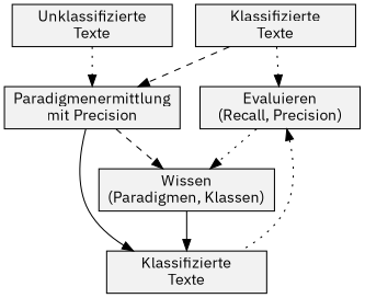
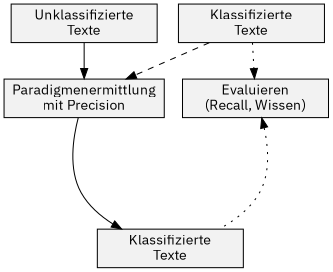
  digraph {
    fontname="IBM Plex Sans"
    rankdir=TD
    node [fillcolor=gray95 fontname="IBM Plex Sans" shape=box style=filled]
    edge [fontname="IBM Plex Sans"]
    n1 [label="Klassifizierte\nTexte" width=2]
    n2 [label="Paradigmenermittlung\nmit Precision" width=2]
-   n3 [label="Evaluieren\n(Recall, Precision)" width=2]
-   n4 [label="Wissen\n(Paradigmen, Klassen)" width=2]
+   n3 [label="Evaluieren\n(Recall, Wissen)" width=2]
    n5 [label="Klassifizierte\nTexte" width=2]
    n6 [label="Unklassifizierte\nTexte" width=2]
    n1 -> n2 [style=dashed]
    n1 -> n3 [style=dotted]
-   n2 -> n4 [style=dashed]
    n2 -> n5
-   n3 -> n4 [style=dotted]
    n3 -> n5 [dir=back style=dotted]
-   n4 -> n5
-   n6 -> n2 [style=dotted]
+   n6 -> n2
  }
